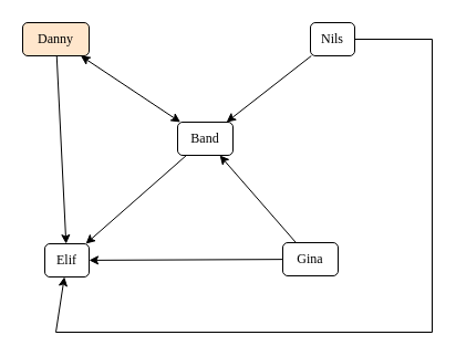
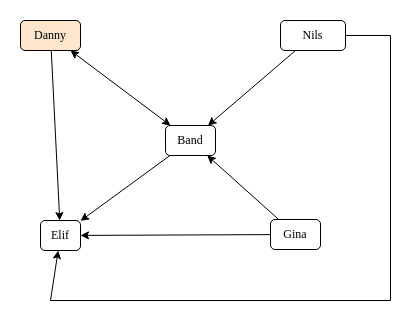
  <mxCell id="0" />
  <mxCell id="1" parent="0" />
- <mxCell id="2" value="Nils" style="rounded=1;whiteSpace=wrap;html=1;fontFamily=Alegreya;fontSource=https%3A%2F%2Ffonts.googleapis.com%2Fcss%3Ffamily%3DAlegreya;" parent="1" vertex="1"><mxGeometry x="280" y="20" width="40" height="30" as="geometry" /></mxCell>
+ <mxCell id="2" value="Nils" style="rounded=1;whiteSpace=wrap;html=1;fontFamily=Alegreya;fontSource=https%3A%2F%2Ffonts.googleapis.com%2Fcss%3Ffamily%3DAlegreya;" parent="1" vertex="1"><mxGeometry x="280" y="20" width="65" height="30" as="geometry" /></mxCell>
  <mxCell id="3" value="Danny" style="rounded=1;whiteSpace=wrap;html=1;fontFamily=Alegreya;fontSource=https%3A%2F%2Ffonts.googleapis.com%2Fcss%3Ffamily%3DAlegreya;fillColor=#ffe6cc;" parent="1" vertex="1"><mxGeometry x="20" y="20" width="60" height="30" as="geometry" /></mxCell>
- <mxCell id="4" value="Band" style="rounded=1;whiteSpace=wrap;html=1;fontFamily=Alegreya;fontSource=https%3A%2F%2Ffonts.googleapis.com%2Fcss%3Ffamily%3DAlegreya;" parent="1" vertex="1"><mxGeometry x="160" y="110" width="50" height="30" as="geometry" /></mxCell>
+ <mxCell id="4" value="Band" style="rounded=1;whiteSpace=wrap;html=1;fontFamily=Alegreya;fontSource=https%3A%2F%2Ffonts.googleapis.com%2Fcss%3Ffamily%3DAlegreya;" parent="1" vertex="1"><mxGeometry x="165" y="125" width="50" height="30" as="geometry" /></mxCell>
  <mxCell id="5" value="Elif" style="rounded=1;whiteSpace=wrap;html=1;fontFamily=Alegreya;fontSource=https%3A%2F%2Ffonts.googleapis.com%2Fcss%3Ffamily%3DAlegreya;" parent="1" vertex="1"><mxGeometry x="40" y="220" width="40" height="30" as="geometry" /></mxCell>
- <mxCell id="6" value="Gina" style="rounded=1;whiteSpace=wrap;html=1;fontFamily=Alegreya;fontSource=https%3A%2F%2Ffonts.googleapis.com%2Fcss%3Ffamily%3DAlegreya;" parent="1" vertex="1"><mxGeometry x="255" y="219" width="50" height="30" as="geometry" /></mxCell>
+ <mxCell id="6" value="Gina" style="rounded=1;whiteSpace=wrap;html=1;fontFamily=Alegreya;fontSource=https%3A%2F%2Ffonts.googleapis.com%2Fcss%3Ffamily%3DAlegreya;" parent="1" vertex="1"><mxGeometry x="270" y="219" width="50" height="30" as="geometry" /></mxCell>
  <mxCell id="7" value="" style="endArrow=classic;startArrow=classic;html=1;rounded=0;" parent="1" source="4" target="3" edge="1"><mxGeometry width="50" height="50" relative="1" as="geometry"><mxPoint x="80" y="90" as="sourcePoint" /><mxPoint x="130" y="40" as="targetPoint" /></mxGeometry></mxCell>
  <mxCell id="8" value="" style="endArrow=none;startArrow=classic;html=1;rounded=0;" parent="1" source="4" target="2" edge="1"><mxGeometry width="50" height="50" relative="1" as="geometry"><mxPoint x="240" y="90" as="sourcePoint" /><mxPoint x="290" y="40" as="targetPoint" /></mxGeometry></mxCell>
  <mxCell id="9" value="" style="endArrow=none;startArrow=classic;html=1;rounded=0;endFill=0;" parent="1" source="5" target="4" edge="1"><mxGeometry width="50" height="50" relative="1" as="geometry"><mxPoint x="100" y="190" as="sourcePoint" /><mxPoint x="150" y="140" as="targetPoint" /></mxGeometry></mxCell>
  <mxCell id="10" value="" style="endArrow=classic;html=1;rounded=0;" parent="1" source="6" target="5" edge="1"><mxGeometry width="50" height="50" relative="1" as="geometry"><mxPoint x="230" y="130" as="sourcePoint" /><mxPoint x="280" y="80" as="targetPoint" /></mxGeometry></mxCell>
  <mxCell id="11" value="" style="endArrow=classic;html=1;rounded=0;" parent="1" source="2" target="5" edge="1"><mxGeometry width="50" height="50" relative="1" as="geometry"><mxPoint x="430" y="170" as="sourcePoint" /><mxPoint x="40" y="330" as="targetPoint" /><Array as="points"><mxPoint x="390" y="35" /><mxPoint x="390" y="300" /><mxPoint x="50" y="300" /></Array></mxGeometry></mxCell>
  <mxCell id="12" value="" style="endArrow=classic;html=1;rounded=0;" parent="1" source="6" target="4" edge="1"><mxGeometry width="50" height="50" relative="1" as="geometry"><mxPoint x="230" y="130" as="sourcePoint" /><mxPoint x="280" y="80" as="targetPoint" /></mxGeometry></mxCell>
  <mxCell id="13" value="" style="endArrow=classic;html=1;rounded=0;" parent="1" source="3" target="5" edge="1"><mxGeometry width="50" height="50" relative="1" as="geometry"><mxPoint x="230" y="130" as="sourcePoint" /><mxPoint x="280" y="80" as="targetPoint" /></mxGeometry></mxCell>
